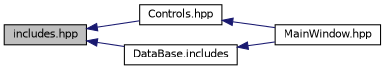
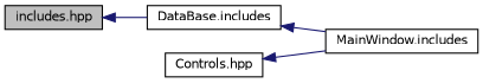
  digraph {
    rankdir=LR
    node [color=black fillcolor=white fontname=Helvetica fontsize=10 shape=record style=filled]
    edge [color=midnightblue dir=back fontname=Helvetica fontsize=10 labelfontname=Helvetica labelfontsize=10 style=solid]
    n1 [fillcolor=grey75 fontcolor=black height=0.2 label="includes.hpp" width=0.4]
    n2 [height=0.2 label="Controls.hpp" width=0.4]
    n3 [height=0.2 label="DataBase.includes" width=0.4]
-   n4 [height=0.2 label="MainWindow.hpp" width=0.4]
-   n1 -> n2
+   n4 [height=0.2 label="MainWindow.includes" width=0.4]
    n1 -> n3
    n2 -> n4
    n3 -> n4
  }
